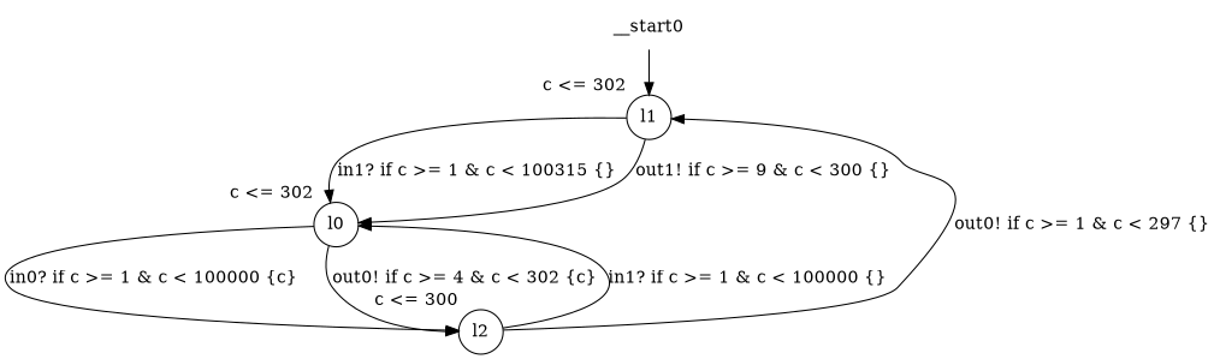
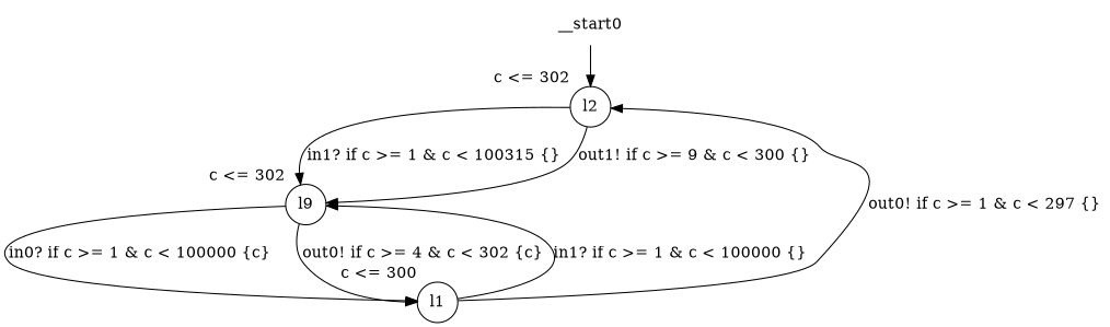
  digraph {
    node [shape=circle margin=0 xlabel="c <= 302"]
    __start0 [shape=none margin="" xlabel=""]
-   n2 [label=l1]
-   n3 [label=l0]
-   n4 [label=l2 xlabel="c <= 300"]
+   n2 [label=l2]
+   n3 [label=l9]
+   n4 [label=l1 xlabel="c <= 300"]
    __start0 -> n2
    n2 -> n3 [label="in1? if c >= 1 & c < 100315 {} "]
    n2 -> n3 [label="out1! if c >= 9 & c < 300 {} "]
    n3 -> n4 [label="in0? if c >= 1 & c < 100000 {c} "]
    n3 -> n4 [label="out0! if c >= 4 & c < 302 {c} "]
    n4 -> n2 [label="out0! if c >= 1 & c < 297 {} "]
    n4 -> n3 [label="in1? if c >= 1 & c < 100000 {} "]
  }
